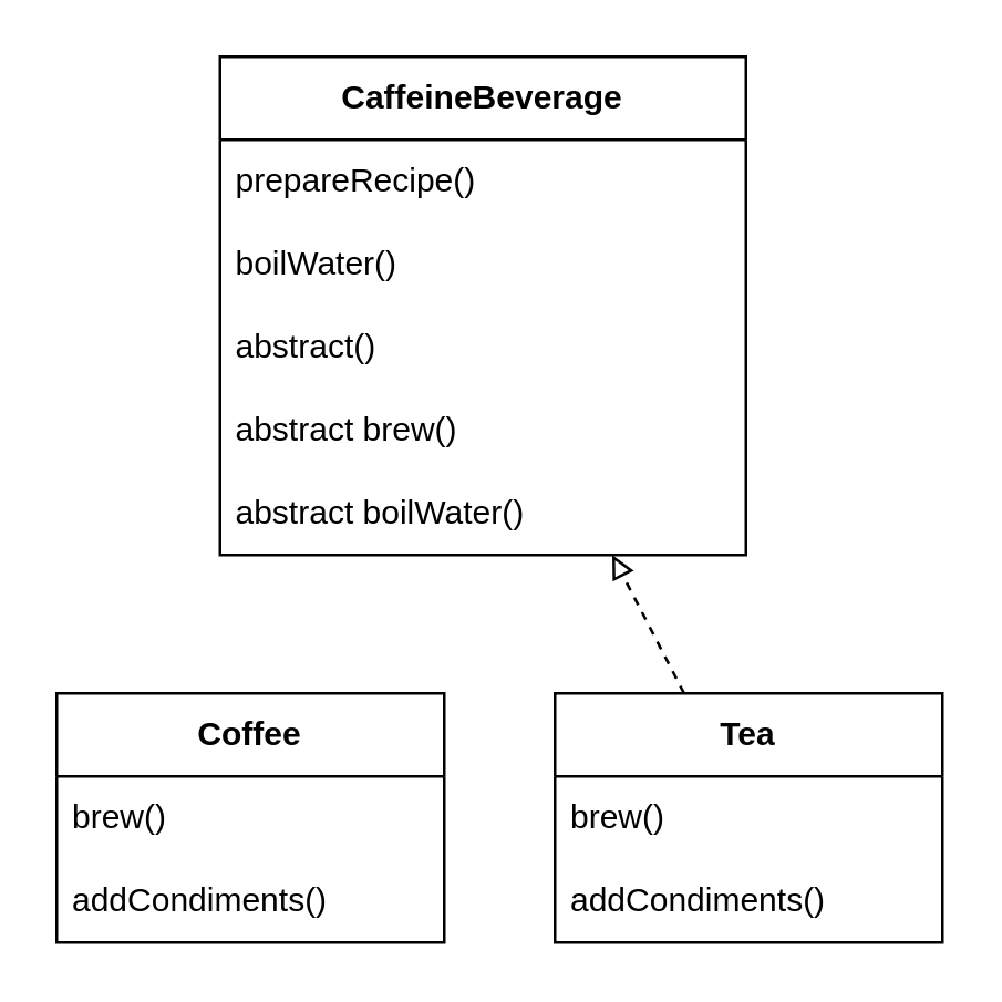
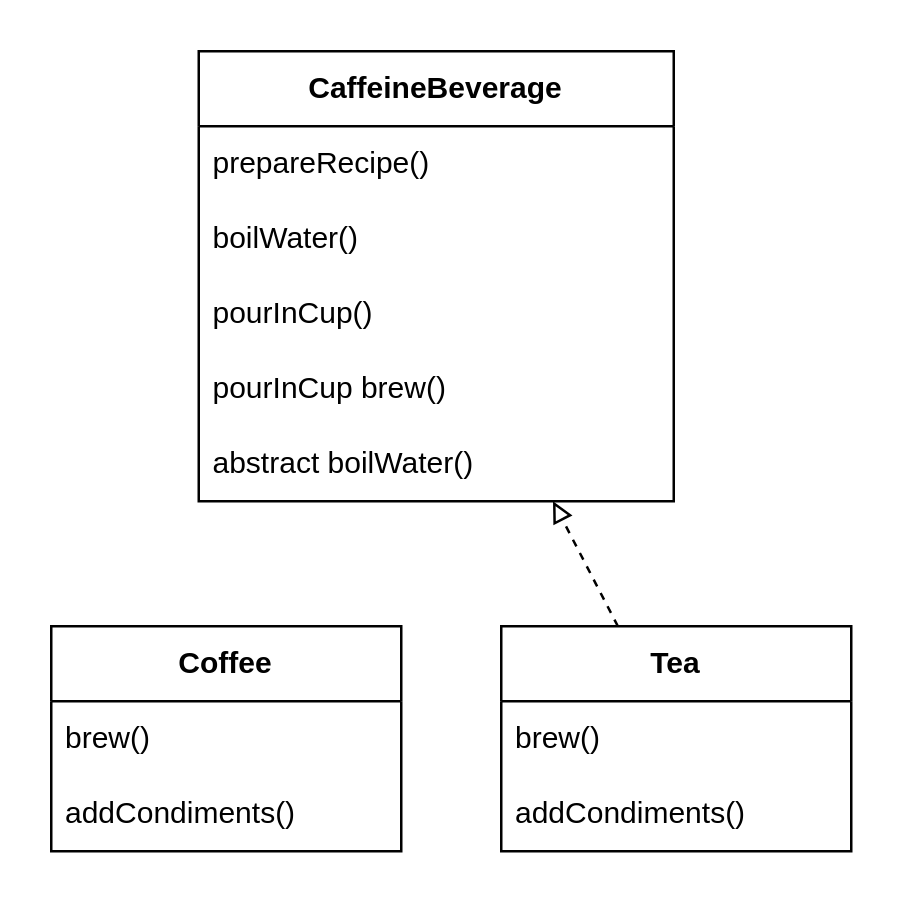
  <mxCell id="0" />
  <mxCell id="1" parent="0" />
  <mxCell id="2" value="CaffeineBeverage" style="swimlane;fontStyle=1;childLayout=stackLayout;horizontal=1;startSize=30;horizontalStack=0;resizeParent=1;resizeParentMax=0;resizeLast=0;collapsible=1;marginBottom=0;whiteSpace=wrap;html=1;" parent="1" vertex="1"><mxGeometry x="79" y="20" width="190" height="180" as="geometry" /></mxCell>
  <mxCell id="3" value="prepareRecipe()" style="text;strokeColor=none;fillColor=none;align=left;verticalAlign=middle;spacingLeft=4;spacingRight=4;overflow=hidden;points=[[0,0.5],[1,0.5]];portConstraint=eastwest;rotatable=0;whiteSpace=wrap;html=1;" parent="2" vertex="1"><mxGeometry y="30" width="190" height="30" as="geometry" /></mxCell>
  <mxCell id="4" value="boilWater()" style="text;strokeColor=none;fillColor=none;align=left;verticalAlign=middle;spacingLeft=4;spacingRight=4;overflow=hidden;points=[[0,0.5],[1,0.5]];portConstraint=eastwest;rotatable=0;whiteSpace=wrap;html=1;" parent="2" vertex="1"><mxGeometry y="60" width="190" height="30" as="geometry" /></mxCell>
- <mxCell id="5" value="abstract()" style="text;strokeColor=none;fillColor=none;align=left;verticalAlign=middle;spacingLeft=4;spacingRight=4;overflow=hidden;points=[[0,0.5],[1,0.5]];portConstraint=eastwest;rotatable=0;whiteSpace=wrap;html=1;" parent="2" vertex="1"><mxGeometry y="90" width="190" height="30" as="geometry" /></mxCell>
- <mxCell id="6" value="abstract brew()" style="text;strokeColor=none;fillColor=none;align=left;verticalAlign=middle;spacingLeft=4;spacingRight=4;overflow=hidden;points=[[0,0.5],[1,0.5]];portConstraint=eastwest;rotatable=0;whiteSpace=wrap;html=1;" vertex="1" parent="2"><mxGeometry y="120" width="190" height="30" as="geometry" /></mxCell>
+ <mxCell id="5" value="pourInCup()" style="text;strokeColor=none;fillColor=none;align=left;verticalAlign=middle;spacingLeft=4;spacingRight=4;overflow=hidden;points=[[0,0.5],[1,0.5]];portConstraint=eastwest;rotatable=0;whiteSpace=wrap;html=1;" parent="2" vertex="1"><mxGeometry y="90" width="190" height="30" as="geometry" /></mxCell>
+ <mxCell id="6" value="pourInCup brew()" style="text;strokeColor=none;fillColor=none;align=left;verticalAlign=middle;spacingLeft=4;spacingRight=4;overflow=hidden;points=[[0,0.5],[1,0.5]];portConstraint=eastwest;rotatable=0;whiteSpace=wrap;html=1;" vertex="1" parent="2"><mxGeometry y="120" width="190" height="30" as="geometry" /></mxCell>
  <mxCell id="7" value="abstract boilWater()" style="text;strokeColor=none;fillColor=none;align=left;verticalAlign=middle;spacingLeft=4;spacingRight=4;overflow=hidden;points=[[0,0.5],[1,0.5]];portConstraint=eastwest;rotatable=0;whiteSpace=wrap;html=1;" vertex="1" parent="2"><mxGeometry y="150" width="190" height="30" as="geometry" /></mxCell>
  <mxCell id="8" value="Coffee" style="swimlane;fontStyle=1;childLayout=stackLayout;horizontal=1;startSize=30;horizontalStack=0;resizeParent=1;resizeParentMax=0;resizeLast=0;collapsible=1;marginBottom=0;whiteSpace=wrap;html=1;" parent="1" vertex="1"><mxGeometry x="20" y="250" width="140" height="90" as="geometry" /></mxCell>
  <mxCell id="9" value="brew()" style="text;strokeColor=none;fillColor=none;align=left;verticalAlign=middle;spacingLeft=4;spacingRight=4;overflow=hidden;points=[[0,0.5],[1,0.5]];portConstraint=eastwest;rotatable=0;whiteSpace=wrap;html=1;" parent="8" vertex="1"><mxGeometry y="30" width="140" height="30" as="geometry" /></mxCell>
  <mxCell id="10" value="addCondiments()" style="text;strokeColor=none;fillColor=none;align=left;verticalAlign=middle;spacingLeft=4;spacingRight=4;overflow=hidden;points=[[0,0.5],[1,0.5]];portConstraint=eastwest;rotatable=0;whiteSpace=wrap;html=1;" parent="8" vertex="1"><mxGeometry y="60" width="140" height="30" as="geometry" /></mxCell>
  <mxCell id="11" value="Tea" style="swimlane;fontStyle=1;childLayout=stackLayout;horizontal=1;startSize=30;horizontalStack=0;resizeParent=1;resizeParentMax=0;resizeLast=0;collapsible=1;marginBottom=0;whiteSpace=wrap;html=1;" parent="1" vertex="1"><mxGeometry x="200" y="250" width="140" height="90" as="geometry" /></mxCell>
  <mxCell id="12" value="brew()" style="text;strokeColor=none;fillColor=none;align=left;verticalAlign=middle;spacingLeft=4;spacingRight=4;overflow=hidden;points=[[0,0.5],[1,0.5]];portConstraint=eastwest;rotatable=0;whiteSpace=wrap;html=1;" parent="11" vertex="1"><mxGeometry y="30" width="140" height="30" as="geometry" /></mxCell>
  <mxCell id="13" value="addCondiments()" style="text;strokeColor=none;fillColor=none;align=left;verticalAlign=middle;spacingLeft=4;spacingRight=4;overflow=hidden;points=[[0,0.5],[1,0.5]];portConstraint=eastwest;rotatable=0;whiteSpace=wrap;html=1;" parent="11" vertex="1"><mxGeometry y="60" width="140" height="30" as="geometry" /></mxCell>
  <mxCell id="14" value="" style="endArrow=block;html=1;rounded=0;endFill=0;dashed=1;" parent="1" source="11" target="2" edge="1"><mxGeometry width="50" height="50" relative="1" as="geometry"><mxPoint x="128.421" y="220" as="sourcePoint" /><mxPoint x="161.579" y="150" as="targetPoint" /></mxGeometry></mxCell>
